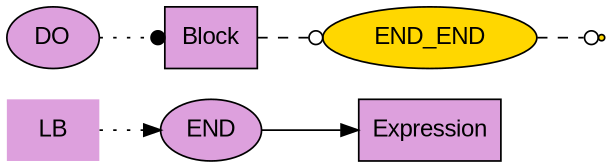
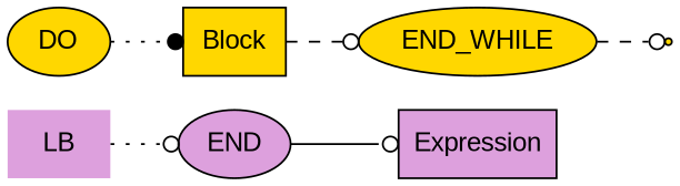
  digraph {
    rankdir=LR
    node [fillcolor=plum fontname=Arial shape=oval style=filled]
    edge [arrowhead=normal style=dotted]
    n1 [label=LB shape=plaintext]
    n2 [label=END]
    n3 [label=Expression shape=box]
    end [fillcolor=gold shape=point]
-   n5 [label=DO]
-   n6 [label=Block shape=box]
-   n7 [fillcolor=gold label=END_END]
-   n1 -> n2
-   n2 -> n3 [style=solid]
+   n5 [fillcolor=gold label=DO]
+   n6 [fillcolor=gold label=Block shape=box]
+   n7 [fillcolor=gold label=END_WHILE]
+   n1 -> n2 [arrowhead=odot]
+   n2 -> n3 [arrowhead=odot style=solid]
    n5 -> n6 [arrowhead=dot]
    n6 -> n7 [arrowhead=odot style=dashed]
    n7 -> end [arrowhead=odot style=dashed]
  }
